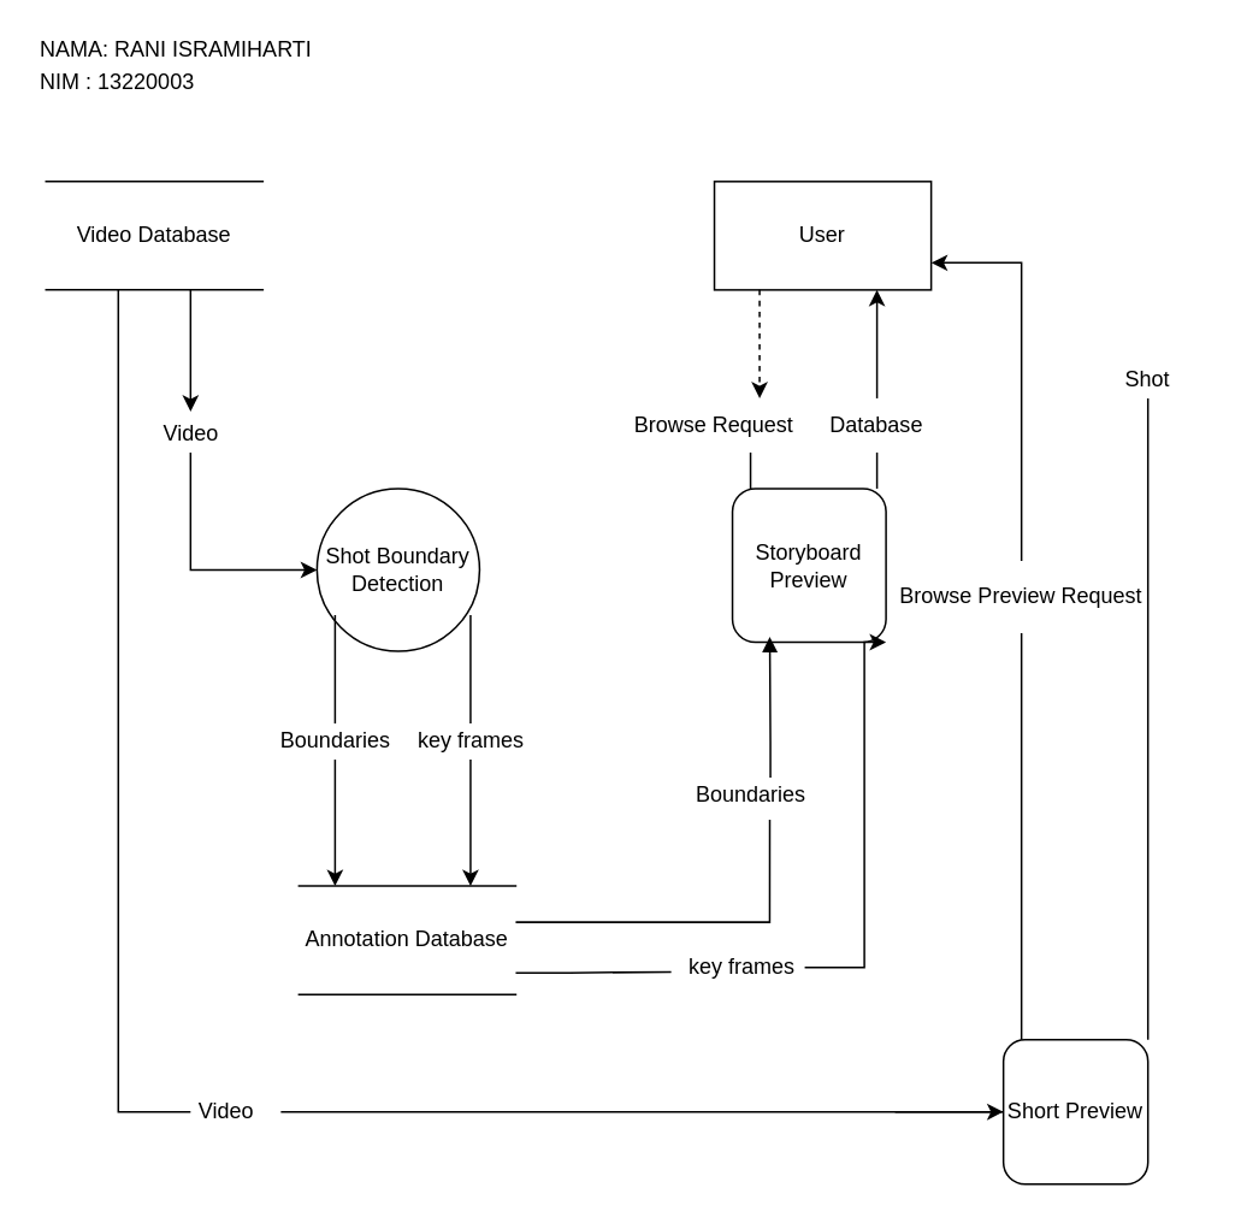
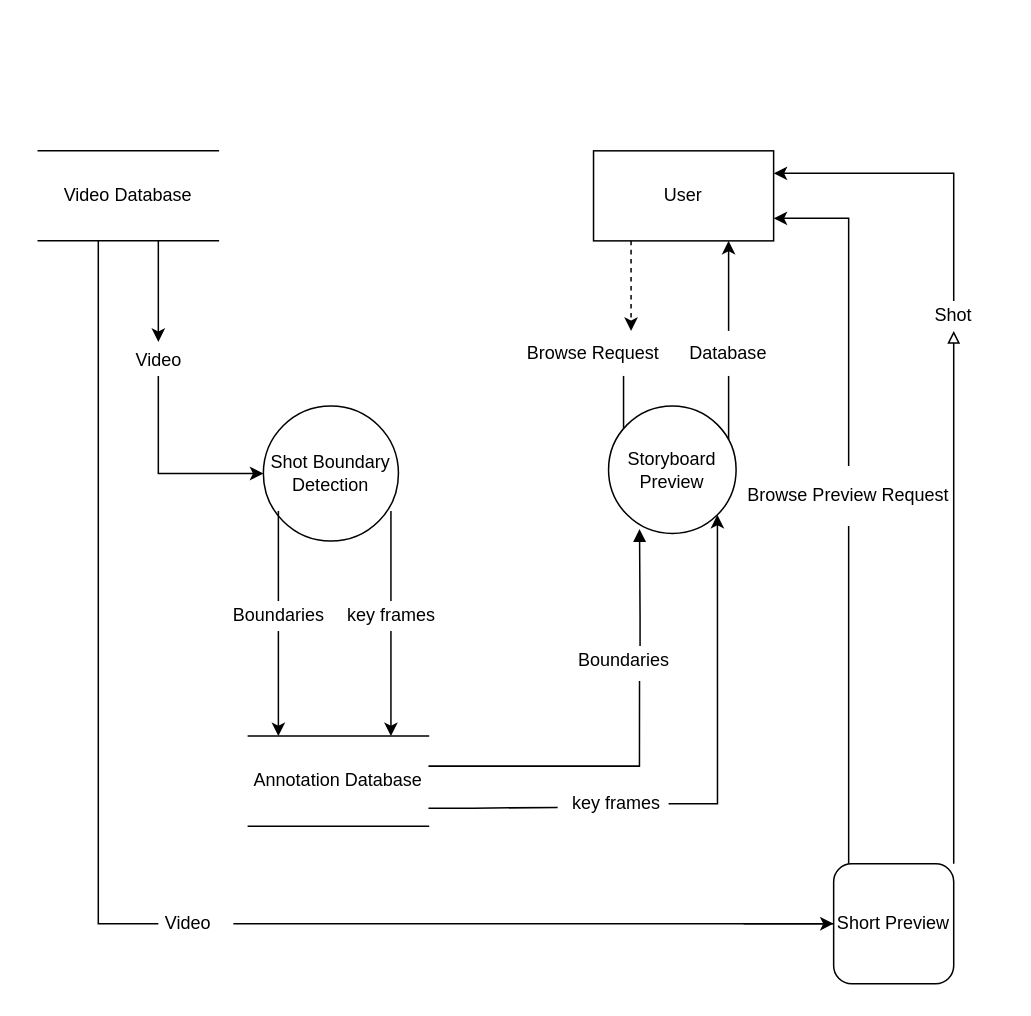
  <mxCell id="0" />
  <mxCell id="1" parent="0" />
  <mxCell id="2" style="edgeStyle=orthogonalEdgeStyle;rounded=0;orthogonalLoop=1;jettySize=auto;html=1;entryX=0.5;entryY=-0.133;entryDx=0;entryDy=0;entryPerimeter=0;" edge="1" parent="1" source="4" target="6"><mxGeometry relative="1" as="geometry"><Array as="points"><mxPoint x="105" y="170" /><mxPoint x="105" y="170" /></Array></mxGeometry></mxCell>
  <mxCell id="3" style="edgeStyle=orthogonalEdgeStyle;rounded=0;orthogonalLoop=1;jettySize=auto;html=1;endArrow=none;endFill=0;" edge="1" parent="1" source="4"><mxGeometry relative="1" as="geometry"><mxPoint x="105" y="615" as="targetPoint" /><Array as="points"><mxPoint x="65" y="615" /><mxPoint x="95" y="615" /></Array></mxGeometry></mxCell>
  <mxCell id="4" value="Video Database" style="shape=partialRectangle;whiteSpace=wrap;html=1;left=0;right=0;fillColor=none;" vertex="1" parent="1"><mxGeometry x="25" y="100" width="120" height="60" as="geometry" /></mxCell>
  <mxCell id="5" style="edgeStyle=orthogonalEdgeStyle;rounded=0;orthogonalLoop=1;jettySize=auto;html=1;entryX=0;entryY=0.5;entryDx=0;entryDy=0;" edge="1" parent="1" source="6" target="7"><mxGeometry relative="1" as="geometry"><mxPoint x="105" y="330" as="targetPoint" /><Array as="points"><mxPoint x="105" y="315" /></Array></mxGeometry></mxCell>
  <mxCell id="6" value="Video" style="text;html=1;align=center;verticalAlign=middle;resizable=0;points=[];autosize=1;strokeColor=none;fillColor=none;" vertex="1" parent="1"><mxGeometry x="80" y="230" width="50" height="20" as="geometry" /></mxCell>
  <mxCell id="7" value="Shot Boundary Detection" style="ellipse;whiteSpace=wrap;html=1;aspect=fixed;" vertex="1" parent="1"><mxGeometry x="175" y="270" width="90" height="90" as="geometry" /></mxCell>
  <mxCell id="8" value="" style="edgeStyle=orthogonalEdgeStyle;rounded=0;orthogonalLoop=1;jettySize=auto;html=1;" edge="1" parent="1" source="9" target="16"><mxGeometry relative="1" as="geometry"><Array as="points"><mxPoint x="185" y="460" /><mxPoint x="185" y="460" /></Array></mxGeometry></mxCell>
  <mxCell id="9" value="Boundaries" style="text;html=1;align=center;verticalAlign=middle;resizable=0;points=[];autosize=1;strokeColor=none;fillColor=none;" vertex="1" parent="1"><mxGeometry x="145" y="400" width="80" height="20" as="geometry" /></mxCell>
  <mxCell id="10" value="" style="edgeStyle=orthogonalEdgeStyle;rounded=0;orthogonalLoop=1;jettySize=auto;html=1;" edge="1" parent="1" source="11" target="16"><mxGeometry relative="1" as="geometry"><Array as="points"><mxPoint x="260" y="470" /><mxPoint x="260" y="470" /></Array></mxGeometry></mxCell>
  <mxCell id="11" value="key frames" style="text;html=1;align=center;verticalAlign=middle;resizable=0;points=[];autosize=1;strokeColor=none;fillColor=none;" vertex="1" parent="1"><mxGeometry x="225" y="400" width="70" height="20" as="geometry" /></mxCell>
  <mxCell id="12" value="" style="line;strokeWidth=1;direction=south;html=1;perimeterSpacing=0;fillColor=none;" vertex="1" parent="1"><mxGeometry x="180" y="340" width="10" height="60" as="geometry" /></mxCell>
  <mxCell id="13" value="" style="line;strokeWidth=1;direction=south;html=1;" vertex="1" parent="1"><mxGeometry x="255" y="340" width="10" height="60" as="geometry" /></mxCell>
  <mxCell id="14" style="edgeStyle=orthogonalEdgeStyle;rounded=0;orthogonalLoop=1;jettySize=auto;html=1;entryX=0.633;entryY=1.167;entryDx=0;entryDy=0;entryPerimeter=0;endArrow=none;endFill=0;" edge="1" parent="1" source="16" target="21"><mxGeometry relative="1" as="geometry"><Array as="points"><mxPoint x="426" y="510" /></Array></mxGeometry></mxCell>
  <mxCell id="15" style="edgeStyle=orthogonalEdgeStyle;rounded=0;orthogonalLoop=1;jettySize=auto;html=1;endArrow=none;endFill=0;entryX=-0.056;entryY=0.628;entryDx=0;entryDy=0;entryPerimeter=0;" edge="1" parent="1" source="16" target="23"><mxGeometry relative="1" as="geometry"><mxPoint x="355" y="537" as="targetPoint" /><Array as="points"><mxPoint x="315" y="538" /><mxPoint x="315" y="538" /></Array></mxGeometry></mxCell>
  <mxCell id="16" value="Annotation Database" style="shape=partialRectangle;whiteSpace=wrap;html=1;left=0;right=0;fillColor=none;strokeWidth=1;" vertex="1" parent="1"><mxGeometry x="165" y="490" width="120" height="60" as="geometry" /></mxCell>
  <mxCell id="17" style="edgeStyle=orthogonalEdgeStyle;rounded=0;orthogonalLoop=1;jettySize=auto;html=1;endArrow=none;endFill=0;" edge="1" parent="1" source="19"><mxGeometry relative="1" as="geometry"><mxPoint x="415" y="250" as="targetPoint" /><Array as="points"><mxPoint x="415" y="250" /></Array></mxGeometry></mxCell>
  <mxCell id="18" style="edgeStyle=orthogonalEdgeStyle;rounded=0;orthogonalLoop=1;jettySize=auto;html=1;endArrow=none;endFill=0;" edge="1" parent="1" source="19"><mxGeometry relative="1" as="geometry"><mxPoint x="485" y="250" as="targetPoint" /><Array as="points"><mxPoint x="485" y="250" /></Array></mxGeometry></mxCell>
- <mxCell id="19" value="Storyboard&lt;br&gt;Preview" style="whiteSpace=wrap;html=1;aspect=fixed;strokeWidth=1;fillColor=none;strokeColor=default;rounded=1;" vertex="1" parent="1"><mxGeometry x="405" y="270" width="85" height="85" as="geometry" /></mxCell>
+ <mxCell id="19" value="Storyboard&lt;br&gt;Preview" style="ellipse;whiteSpace=wrap;html=1;aspect=fixed;strokeWidth=1;fillColor=none;strokeColor=default;" vertex="1" parent="1"><mxGeometry x="405" y="270" width="85" height="85" as="geometry" /></mxCell>
  <mxCell id="20" value="" style="edgeStyle=orthogonalEdgeStyle;rounded=0;orthogonalLoop=1;jettySize=auto;html=1;endArrow=block;endFill=1;entryX=0.243;entryY=0.965;entryDx=0;entryDy=0;entryPerimeter=0;" edge="1" parent="1" source="21" target="19"><mxGeometry relative="1" as="geometry"><Array as="points"><mxPoint x="426" y="410" /><mxPoint x="426" y="410" /></Array></mxGeometry></mxCell>
  <mxCell id="21" value="Boundaries" style="text;html=1;align=center;verticalAlign=middle;resizable=0;points=[];autosize=1;strokeColor=none;fillColor=none;" vertex="1" parent="1"><mxGeometry x="375" y="430" width="80" height="20" as="geometry" /></mxCell>
  <mxCell id="22" style="edgeStyle=orthogonalEdgeStyle;rounded=0;orthogonalLoop=1;jettySize=auto;html=1;endArrow=classic;endFill=1;entryX=1;entryY=1;entryDx=0;entryDy=0;" edge="1" parent="1" source="23" target="19"><mxGeometry relative="1" as="geometry"><mxPoint x="475" y="360" as="targetPoint" /><Array as="points"><mxPoint x="478" y="535" /></Array></mxGeometry></mxCell>
  <mxCell id="23" value="key frames" style="text;html=1;align=center;verticalAlign=middle;resizable=0;points=[];autosize=1;strokeColor=none;fillColor=none;" vertex="1" parent="1"><mxGeometry x="375" y="525" width="70" height="20" as="geometry" /></mxCell>
  <mxCell id="24" value="" style="edgeStyle=orthogonalEdgeStyle;rounded=0;orthogonalLoop=1;jettySize=auto;html=1;endArrow=classic;endFill=1;entryX=0.75;entryY=1;entryDx=0;entryDy=0;" edge="1" parent="1" source="25" target="28"><mxGeometry relative="1" as="geometry"><mxPoint x="485" y="180" as="targetPoint" /></mxGeometry></mxCell>
  <mxCell id="25" value="Database" style="text;html=1;strokeColor=none;fillColor=none;align=center;verticalAlign=middle;whiteSpace=wrap;rounded=0;" vertex="1" parent="1"><mxGeometry x="455" y="220" width="60" height="30" as="geometry" /></mxCell>
  <mxCell id="26" value="Browse Request" style="text;html=1;strokeColor=none;fillColor=none;align=center;verticalAlign=middle;whiteSpace=wrap;rounded=0;" vertex="1" parent="1"><mxGeometry x="345" y="220" width="100" height="30" as="geometry" /></mxCell>
  <mxCell id="27" style="edgeStyle=orthogonalEdgeStyle;rounded=0;orthogonalLoop=1;jettySize=auto;html=1;entryX=0.75;entryY=0;entryDx=0;entryDy=0;fontSize=12;fontColor=#000000;endArrow=classic;endFill=1;dashed=1;" edge="1" parent="1" source="28" target="26"><mxGeometry relative="1" as="geometry"><Array as="points"><mxPoint x="420" y="170" /><mxPoint x="420" y="170" /></Array></mxGeometry></mxCell>
  <mxCell id="28" value="User" style="rounded=0;whiteSpace=wrap;html=1;strokeColor=default;strokeWidth=1;fillColor=none;" vertex="1" parent="1"><mxGeometry x="395" y="100" width="120" height="60" as="geometry" /></mxCell>
  <mxCell id="29" style="edgeStyle=orthogonalEdgeStyle;rounded=0;orthogonalLoop=1;jettySize=auto;html=1;entryX=0;entryY=0.5;entryDx=0;entryDy=0;endArrow=classic;endFill=1;" edge="1" parent="1" source="30" target="34"><mxGeometry relative="1" as="geometry" /></mxCell>
  <mxCell id="30" value="Video" style="text;html=1;strokeColor=none;fillColor=none;align=center;verticalAlign=middle;whiteSpace=wrap;rounded=0;" vertex="1" parent="1"><mxGeometry x="95" y="600" width="60" height="30" as="geometry" /></mxCell>
  <mxCell id="31" value="" style="edgeStyle=orthogonalEdgeStyle;rounded=0;orthogonalLoop=1;jettySize=auto;html=1;endArrow=none;endFill=0;" edge="1" parent="1" source="34"><mxGeometry relative="1" as="geometry"><mxPoint x="495" y="615" as="targetPoint" /></mxGeometry></mxCell>
  <mxCell id="32" style="edgeStyle=orthogonalEdgeStyle;rounded=0;orthogonalLoop=1;jettySize=auto;html=1;endArrow=none;endFill=0;" edge="1" parent="1" source="34"><mxGeometry relative="1" as="geometry"><mxPoint x="565" y="350" as="targetPoint" /><Array as="points"><mxPoint x="565" y="530" /><mxPoint x="565" y="530" /></Array></mxGeometry></mxCell>
- <mxCell id="33" style="edgeStyle=orthogonalEdgeStyle;rounded=0;orthogonalLoop=1;jettySize=auto;html=1;entryX=0.5;entryY=1;entryDx=0;entryDy=0;endArrow=none;endFill=0;" edge="1" parent="1" source="34" target="38"><mxGeometry relative="1" as="geometry"><Array as="points"><mxPoint x="635" y="220" /></Array></mxGeometry></mxCell>
+ <mxCell id="33" style="edgeStyle=orthogonalEdgeStyle;rounded=0;orthogonalLoop=1;jettySize=auto;html=1;entryX=0.5;entryY=1;entryDx=0;entryDy=0;endArrow=block;endFill=0;" edge="1" parent="1" source="34" target="38"><mxGeometry relative="1" as="geometry"><Array as="points"><mxPoint x="635" y="220" /></Array></mxGeometry></mxCell>
  <mxCell id="34" value="Short Preview" style="whiteSpace=wrap;html=1;aspect=fixed;strokeColor=default;strokeWidth=1;fillColor=none;rounded=1;" vertex="1" parent="1"><mxGeometry x="555" y="575" width="80" height="80" as="geometry" /></mxCell>
  <mxCell id="35" style="edgeStyle=orthogonalEdgeStyle;rounded=0;orthogonalLoop=1;jettySize=auto;html=1;entryX=1;entryY=0.75;entryDx=0;entryDy=0;endArrow=classic;endFill=1;" edge="1" parent="1" source="36" target="28"><mxGeometry relative="1" as="geometry"><Array as="points"><mxPoint x="565" y="145" /></Array></mxGeometry></mxCell>
  <mxCell id="36" value="Browse&amp;nbsp;Preview&amp;nbsp;Request" style="text;html=1;strokeColor=none;fillColor=none;align=center;verticalAlign=middle;whiteSpace=wrap;rounded=0;" vertex="1" parent="1"><mxGeometry x="515" y="310" width="100" height="40" as="geometry" /></mxCell>
+ <mxCell id="37" style="edgeStyle=orthogonalEdgeStyle;rounded=0;orthogonalLoop=1;jettySize=auto;html=1;entryX=1;entryY=0.25;entryDx=0;entryDy=0;endArrow=classic;endFill=1;" edge="1" parent="1" source="38" target="28"><mxGeometry relative="1" as="geometry"><Array as="points"><mxPoint x="635" y="115" /></Array></mxGeometry></mxCell>
  <mxCell id="38" value="Shot" style="text;html=1;strokeColor=none;fillColor=none;align=center;verticalAlign=middle;whiteSpace=wrap;rounded=0;" vertex="1" parent="1"><mxGeometry x="605" y="200" width="60" height="20" as="geometry" /></mxCell>
- <mxCell id="39" value="&lt;p style=&quot;line-height: 1.5&quot;&gt;NAMA: RANI ISRAMIHARTI&lt;br style=&quot;font-size: 13px&quot;&gt;NIM : 13220003&lt;/p&gt;" style="text;html=1;strokeColor=none;fillColor=none;align=left;verticalAlign=middle;whiteSpace=wrap;rounded=0;" vertex="1" parent="1"><mxGeometry x="20" y="20" width="215" height="30" as="geometry" /></mxCell>
